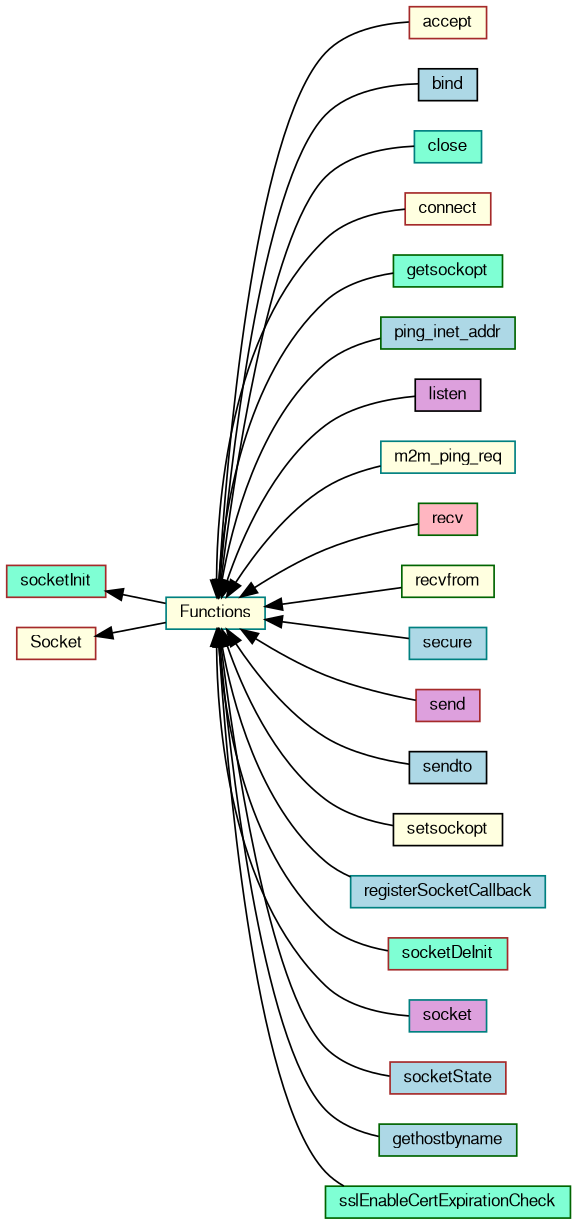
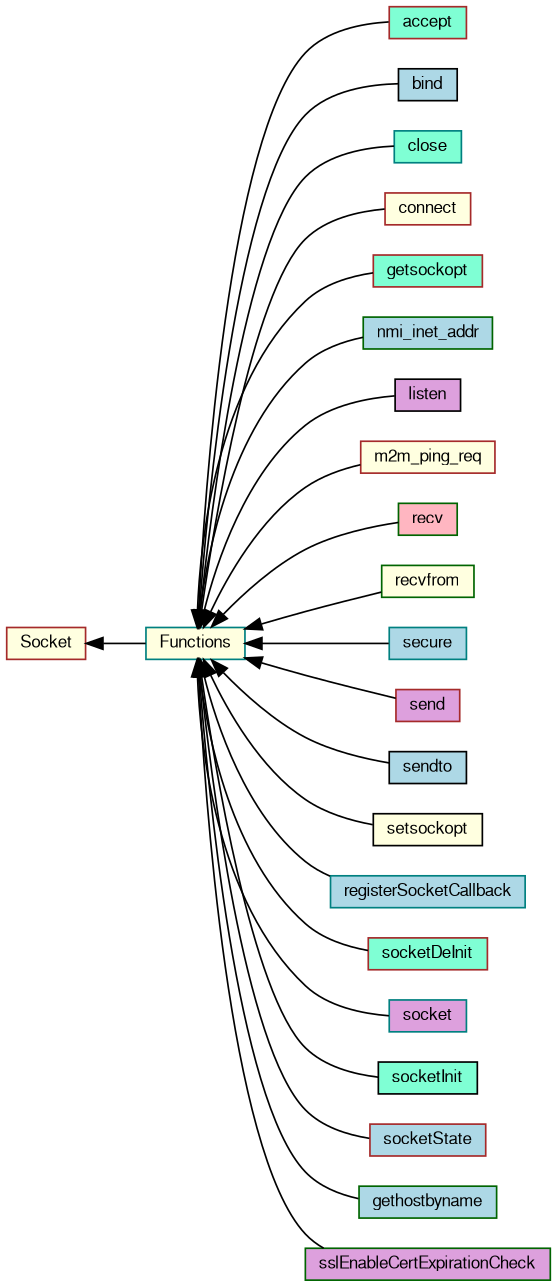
  digraph {
    rankdir=LR
    node [color=brown fillcolor=lightyellow fontname=FreeSans fontsize=10 shape=box style=filled]
    edge [dir=back fontname=FreeSans fontsize=10 labelfontname=FreeSans labelfontsize=10 shape=plaintext style=solid]
-   n1 [height=0.2 label=accept width=0.4]
+   n1 [fillcolor=aquamarine height=0.2 label=accept width=0.4]
    n2 [color=black fillcolor=lightblue height=0.2 label=bind width=0.4]
    n3 [color=teal fillcolor=aquamarine height=0.2 label=close width=0.4]
    n4 [height=0.2 label=connect width=0.4]
-   n5 [color=darkgreen fillcolor=aquamarine height=0.2 label=getsockopt width=0.4]
-   n6 [color=darkgreen fillcolor=lightblue height=0.2 label=ping_inet_addr width=0.4]
+   n5 [fillcolor=aquamarine height=0.2 label=getsockopt width=0.4]
+   n6 [color=darkgreen fillcolor=lightblue height=0.2 label=nmi_inet_addr width=0.4]
    n7 [color=black fillcolor=plum height=0.2 label=listen width=0.4]
-   n8 [color=teal height=0.2 label=m2m_ping_req width=0.4]
+   n8 [height=0.2 label=m2m_ping_req width=0.4]
    n9 [color=darkgreen fillcolor=lightpink height=0.2 label=recv width=0.4]
    n10 [color=darkgreen height=0.2 label=recvfrom width=0.4]
    n11 [color=teal fillcolor=lightblue height=0.2 label=secure width=0.4]
    n12 [fillcolor=plum height=0.2 label=send width=0.4]
    n13 [color=black fillcolor=lightblue height=0.2 label=sendto width=0.4]
    n14 [color=black height=0.2 label=setsockopt width=0.4]
    n15 [color=teal fontcolor=black height=0.2 label=Functions width=0.4]
    n16 [color=teal fillcolor=lightblue height=0.2 label=registerSocketCallback width=0.4]
    n17 [fillcolor=aquamarine height=0.2 label=socketDeInit width=0.4]
    n18 [color=teal fillcolor=plum height=0.2 label=socket width=0.4]
-   n19 [fillcolor=aquamarine height=0.2 label=socketInit width=0.4]
+   n19 [color=black fillcolor=aquamarine height=0.2 label=socketInit width=0.4]
    n20 [fillcolor=lightblue height=0.2 label=socketState width=0.4]
    n21 [color=darkgreen fillcolor=lightblue height=0.2 label=gethostbyname width=0.4]
-   n22 [color=darkgreen fillcolor=aquamarine height=0.2 label=sslEnableCertExpirationCheck width=0.4]
+   n22 [color=darkgreen fillcolor=plum height=0.2 label=sslEnableCertExpirationCheck width=0.4]
    n23 [height=0.2 label=Socket width=0.4]
    n15 -> n1
    n15 -> n2
    n15 -> n3
    n15 -> n4
    n15 -> n5
    n15 -> n6
    n15 -> n7
    n15 -> n8
    n15 -> n9
    n15 -> n10
    n15 -> n11
    n15 -> n12
    n15 -> n13
    n15 -> n14
    n15 -> n16
    n15 -> n17
    n15 -> n18
-   n19 -> n15
+   n15 -> n19
    n15 -> n20
    n15 -> n21
    n15 -> n22
    n23 -> n15
  }
